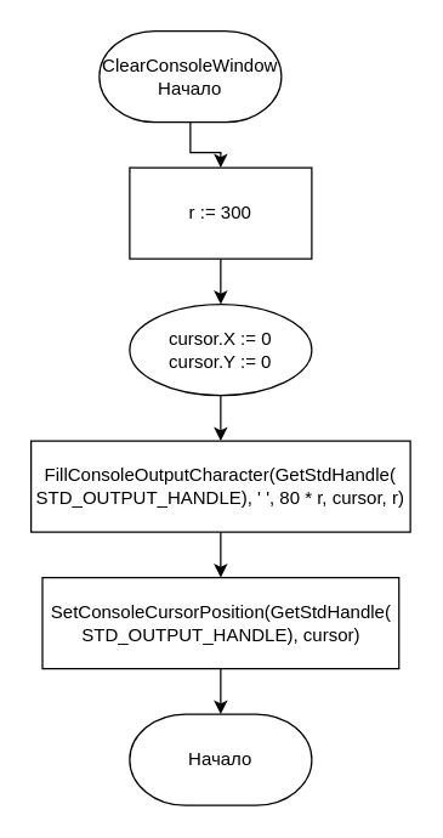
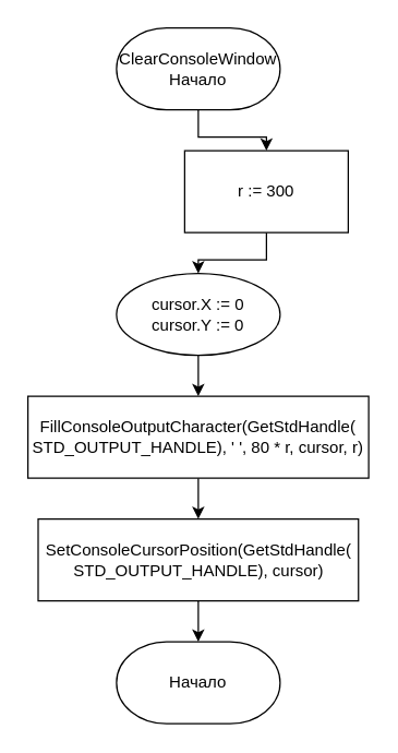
  <mxCell id="0" />
  <mxCell id="1" parent="0" />
  <mxCell id="2" value="" style="edgeStyle=orthogonalEdgeStyle;rounded=0;orthogonalLoop=1;jettySize=auto;html=1;" edge="1" parent="1" source="3" target="5"><mxGeometry relative="1" as="geometry" /></mxCell>
- <mxCell id="3" value="ClearConsoleWindow&lt;br&gt;Начало" style="strokeWidth=1;html=1;shape=mxgraph.flowchart.terminator;whiteSpace=wrap;" vertex="1" parent="1"><mxGeometry x="65" y="20" width="120" height="60" as="geometry" /></mxCell>
+ <mxCell id="3" value="ClearConsoleWindow&lt;br&gt;Начало" style="strokeWidth=1;html=1;shape=mxgraph.flowchart.terminator;whiteSpace=wrap;" vertex="1" parent="1"><mxGeometry x="85" y="20" width="120" height="60" as="geometry" /></mxCell>
  <mxCell id="4" value="" style="edgeStyle=orthogonalEdgeStyle;rounded=0;orthogonalLoop=1;jettySize=auto;html=1;" edge="1" parent="1" source="5" target="7"><mxGeometry relative="1" as="geometry" /></mxCell>
- <mxCell id="5" value="r := 300" style="whiteSpace=wrap;html=1;strokeWidth=1;" vertex="1" parent="1"><mxGeometry x="85" y="110" width="120" height="60" as="geometry" /></mxCell>
+ <mxCell id="5" value="r := 300" style="whiteSpace=wrap;html=1;strokeWidth=1;" vertex="1" parent="1"><mxGeometry x="135" y="110" width="120" height="60" as="geometry" /></mxCell>
  <mxCell id="6" value="" style="edgeStyle=orthogonalEdgeStyle;rounded=0;orthogonalLoop=1;jettySize=auto;html=1;" edge="1" parent="1" source="7" target="9"><mxGeometry relative="1" as="geometry" /></mxCell>
  <mxCell id="7" value="&lt;div&gt;cursor.X := 0&lt;/div&gt;&lt;div&gt;&lt;span style=&quot;background-color: initial;&quot;&gt;cursor.Y := 0&lt;/span&gt;&lt;/div&gt;" style="ellipse;whiteSpace=wrap;html=1;strokeWidth=1;" vertex="1" parent="1"><mxGeometry x="85" y="200" width="120" height="60" as="geometry" /></mxCell>
  <mxCell id="8" value="" style="edgeStyle=orthogonalEdgeStyle;rounded=0;orthogonalLoop=1;jettySize=auto;html=1;fontSize=9;" edge="1" parent="1" source="9" target="11"><mxGeometry relative="1" as="geometry" /></mxCell>
  <mxCell id="9" value="FillConsoleOutputCharacter(GetStdHandle(&lt;br&gt;STD_OUTPUT_HANDLE), ' ', 80 * r, cursor, r)" style="whiteSpace=wrap;html=1;strokeWidth=1;" vertex="1" parent="1"><mxGeometry x="20" y="290" width="250" height="60" as="geometry" /></mxCell>
  <mxCell id="10" value="" style="edgeStyle=orthogonalEdgeStyle;rounded=0;orthogonalLoop=1;jettySize=auto;html=1;fontSize=9;" edge="1" parent="1" source="11" target="12"><mxGeometry relative="1" as="geometry" /></mxCell>
  <mxCell id="11" value="SetConsoleCursorPosition(GetStdHandle(&lt;br&gt;STD_OUTPUT_HANDLE), cursor)" style="whiteSpace=wrap;html=1;strokeWidth=1;" vertex="1" parent="1"><mxGeometry x="27.5" y="380" width="235" height="60" as="geometry" /></mxCell>
  <mxCell id="12" value="Начало" style="strokeWidth=1;html=1;shape=mxgraph.flowchart.terminator;whiteSpace=wrap;" vertex="1" parent="1"><mxGeometry x="85" y="470" width="120" height="60" as="geometry" /></mxCell>
